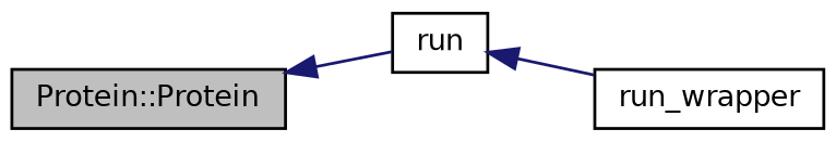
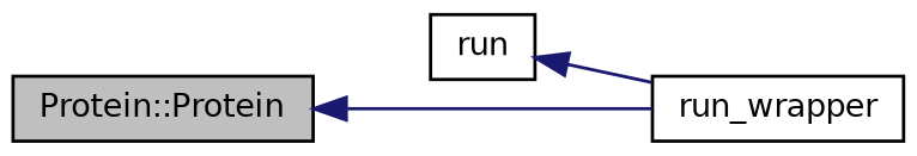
  digraph {
    rankdir=LR
    node [color=black fillcolor=white fontname=Helvetica fontsize=10 shape=record style=filled]
    edge [color=midnightblue dir=back fontname=Helvetica fontsize=10 labelfontname=Helvetica labelfontsize=10 style=solid]
    n1 [fillcolor=grey75 fontcolor=black height=0.2 label="Protein::Protein" width=0.4]
    n2 [height=0.2 label=run width=0.4]
    n3 [height=0.2 label=run_wrapper width=0.4]
-   n1 -> n2
+   n1 -> n3
    n2 -> n3
  }
